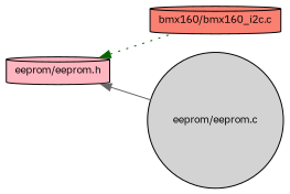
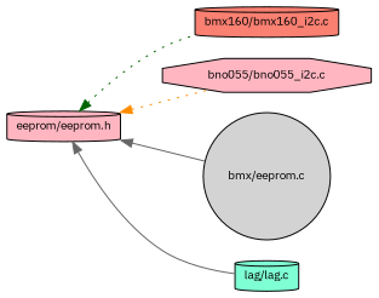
  digraph {
    fontname="IBM Plex Sans"
    rankdir=LR
    node [color=black fillcolor=lightpink fontname="IBM Plex Sans" fontsize=10 shape=cylinder style=filled]
    edge [color=gray40 dir=back fontname="IBM Plex Sans" fontsize=10 labelfontname=Helvetica labelfontsize=10 style=dotted]
    n1 [fontcolor=black height=0.2 label="eeprom/eeprom.h" width=0.4]
    n2 [fillcolor=salmon height=0.2 label="bmx160/bmx160_i2c.c" width=0.4]
-   n4 [fillcolor=lightgrey height=0.2 label="eeprom/eeprom.c" shape=circle width=0.4]
+   n3 [height=0.2 label="bno055/bno055_i2c.c" shape=octagon width=0.4]
+   n4 [fillcolor=lightgrey height=0.2 label="bmx/eeprom.c" shape=circle width=0.4]
+   n5 [fillcolor=aquamarine height=0.2 label="lag/lag.c" width=0.4]
    n1 -> n2 [color=darkgreen]
+   n1 -> n3 [color=darkorange]
    n1 -> n4 [style=solid]
+   n1 -> n5 [style=solid]
  }
